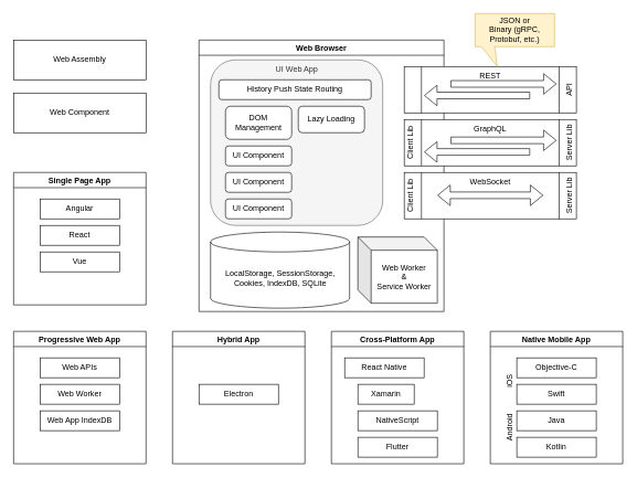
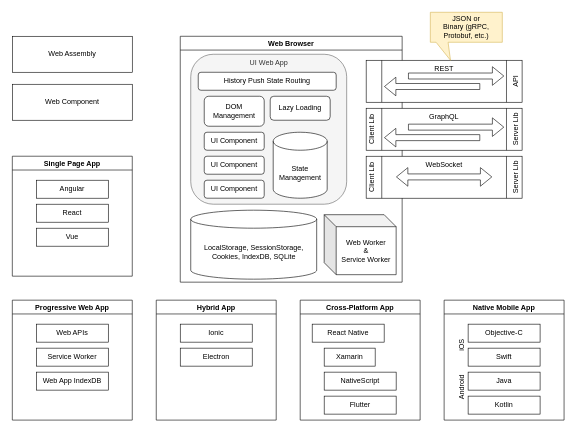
  <mxCell id="0" />
  <mxCell id="1" parent="0" />
  <mxCell id="2" value="Native Mobile App" style="swimlane;" parent="1" vertex="1"><mxGeometry x="740" y="500" width="200" height="200" as="geometry" /></mxCell>
  <mxCell id="3" value="Objective-C" style="rounded=0;whiteSpace=wrap;html=1;" parent="2" vertex="1"><mxGeometry x="40" y="40" width="120" height="30" as="geometry" /></mxCell>
  <mxCell id="4" value="Swift" style="rounded=0;whiteSpace=wrap;html=1;" parent="2" vertex="1"><mxGeometry x="40" y="80" width="120" height="30" as="geometry" /></mxCell>
  <mxCell id="5" value="Java" style="rounded=0;whiteSpace=wrap;html=1;" parent="2" vertex="1"><mxGeometry x="40" y="120" width="120" height="30" as="geometry" /></mxCell>
  <mxCell id="6" value="Kotlin" style="rounded=0;whiteSpace=wrap;html=1;" parent="2" vertex="1"><mxGeometry x="40" y="160" width="120" height="30" as="geometry" /></mxCell>
  <mxCell id="7" value="iOS" style="text;html=1;strokeColor=none;fillColor=none;align=center;verticalAlign=middle;whiteSpace=wrap;rounded=0;rotation=-90;" parent="2" vertex="1"><mxGeometry y="60" width="60" height="30" as="geometry" /></mxCell>
  <mxCell id="8" value="Android" style="text;html=1;strokeColor=none;fillColor=none;align=center;verticalAlign=middle;whiteSpace=wrap;rounded=0;rotation=-90;" parent="2" vertex="1"><mxGeometry y="130" width="60" height="30" as="geometry" /></mxCell>
  <mxCell id="9" value="Single Page App" style="swimlane;" parent="1" vertex="1"><mxGeometry x="20" y="260" width="200" height="200" as="geometry" /></mxCell>
  <mxCell id="10" value="Angular" style="rounded=0;whiteSpace=wrap;html=1;" parent="9" vertex="1"><mxGeometry x="40" y="40" width="120" height="30" as="geometry" /></mxCell>
  <mxCell id="11" value="React" style="rounded=0;whiteSpace=wrap;html=1;" parent="9" vertex="1"><mxGeometry x="40" y="80" width="120" height="30" as="geometry" /></mxCell>
  <mxCell id="12" value="Vue" style="rounded=0;whiteSpace=wrap;html=1;" parent="9" vertex="1"><mxGeometry x="40" y="120" width="120" height="30" as="geometry" /></mxCell>
  <mxCell id="13" value="Hybrid App" style="swimlane;" parent="1" vertex="1"><mxGeometry x="260" y="500" width="200" height="200" as="geometry" /></mxCell>
+ <mxCell id="14" value="Ionic" style="rounded=0;whiteSpace=wrap;html=1;" parent="13" vertex="1"><mxGeometry x="40" y="40" width="120" height="30" as="geometry" /></mxCell>
  <mxCell id="15" value="Electron" style="rounded=0;whiteSpace=wrap;html=1;" parent="13" vertex="1"><mxGeometry x="40" y="80" width="120" height="30" as="geometry" /></mxCell>
  <mxCell id="16" value="Cross-Platform App" style="swimlane;" parent="1" vertex="1"><mxGeometry x="500" y="500" width="200" height="200" as="geometry" /></mxCell>
  <mxCell id="17" value="React Native" style="rounded=0;whiteSpace=wrap;html=1;" parent="16" vertex="1"><mxGeometry x="20" y="40" width="120" height="30" as="geometry" /></mxCell>
  <mxCell id="18" value="Xamarin" style="rounded=0;whiteSpace=wrap;html=1;" parent="16" vertex="1"><mxGeometry x="40" y="80" width="85" height="30" as="geometry" /></mxCell>
  <mxCell id="19" value="NativeScript" style="rounded=0;whiteSpace=wrap;html=1;" parent="16" vertex="1"><mxGeometry x="40" y="120" width="120" height="30" as="geometry" /></mxCell>
  <mxCell id="20" value="Flutter" style="rounded=0;whiteSpace=wrap;html=1;" parent="16" vertex="1"><mxGeometry x="40" y="160" width="120" height="30" as="geometry" /></mxCell>
  <mxCell id="21" value="Progressive Web App" style="swimlane;" parent="1" vertex="1"><mxGeometry x="20" y="500" width="200" height="200" as="geometry" /></mxCell>
  <mxCell id="22" value="Web APIs" style="rounded=0;whiteSpace=wrap;html=1;" parent="21" vertex="1"><mxGeometry x="40" y="40" width="120" height="30" as="geometry" /></mxCell>
- <mxCell id="23" value="Web Worker" style="rounded=0;whiteSpace=wrap;html=1;" parent="21" vertex="1"><mxGeometry x="40" y="80" width="120" height="30" as="geometry" /></mxCell>
+ <mxCell id="23" value="Service Worker" style="rounded=0;whiteSpace=wrap;html=1;" parent="21" vertex="1"><mxGeometry x="40" y="80" width="120" height="30" as="geometry" /></mxCell>
  <mxCell id="24" value="Web App IndexDB" style="rounded=0;whiteSpace=wrap;html=1;" parent="21" vertex="1"><mxGeometry x="40" y="120" width="120" height="30" as="geometry" /></mxCell>
  <mxCell id="25" value="Web Component" style="rounded=0;whiteSpace=wrap;html=1;" parent="1" vertex="1"><mxGeometry x="20" y="140" width="200" height="60" as="geometry" /></mxCell>
  <mxCell id="26" value="Web Browser" style="swimlane;" parent="1" vertex="1"><mxGeometry x="300" y="60" width="370" height="410" as="geometry" /></mxCell>
  <mxCell id="27" value="UI Web App" style="rounded=1;whiteSpace=wrap;html=1;verticalAlign=top;fillColor=#f5f5f5;fontColor=#333333;strokeColor=#666666;" parent="26" vertex="1"><mxGeometry x="17.5" y="30" width="260" height="250" as="geometry" /></mxCell>
  <mxCell id="28" value="UI Component" style="rounded=1;whiteSpace=wrap;html=1;" parent="26" vertex="1"><mxGeometry x="40" y="160" width="100" height="30" as="geometry" /></mxCell>
  <mxCell id="29" value="UI Component" style="rounded=1;whiteSpace=wrap;html=1;" parent="26" vertex="1"><mxGeometry x="40" y="200" width="100" height="30" as="geometry" /></mxCell>
  <mxCell id="30" value="UI Component" style="rounded=1;whiteSpace=wrap;html=1;" parent="26" vertex="1"><mxGeometry x="40" y="240" width="100" height="30" as="geometry" /></mxCell>
  <mxCell id="31" value="History Push State Routing" style="rounded=1;whiteSpace=wrap;html=1;" parent="26" vertex="1"><mxGeometry x="30" y="60" width="230" height="30" as="geometry" /></mxCell>
+ <mxCell id="32" value="State Management" style="shape=cylinder3;whiteSpace=wrap;html=1;boundedLbl=1;backgroundOutline=1;size=15;" parent="26" vertex="1"><mxGeometry x="155" y="160" width="90" height="110" as="geometry" /></mxCell>
  <mxCell id="33" value="LocalStorage, SessionStorage, &lt;br&gt;Cookies, IndexDB, SQLite" style="shape=cylinder3;whiteSpace=wrap;html=1;boundedLbl=1;backgroundOutline=1;size=15;" parent="26" vertex="1"><mxGeometry x="17.5" y="290" width="210" height="115" as="geometry" /></mxCell>
  <mxCell id="34" value="DOM Management" style="rounded=1;whiteSpace=wrap;html=1;" parent="26" vertex="1"><mxGeometry x="40" y="100" width="100" height="50" as="geometry" /></mxCell>
  <mxCell id="35" value="Lazy Loading" style="rounded=1;whiteSpace=wrap;html=1;" parent="26" vertex="1"><mxGeometry x="150" y="100" width="100" height="40" as="geometry" /></mxCell>
  <mxCell id="36" value="Web Worker&lt;br&gt;&amp;amp;&lt;br&gt;Service Worker" style="shape=cube;whiteSpace=wrap;html=1;boundedLbl=1;backgroundOutline=1;darkOpacity=0.05;darkOpacity2=0.1;" parent="26" vertex="1"><mxGeometry x="240" y="297.5" width="120" height="100" as="geometry" /></mxCell>
  <mxCell id="37" value="" style="group" parent="1" connectable="0" vertex="1"><mxGeometry x="610" y="100" width="280" height="70" as="geometry" /></mxCell>
  <mxCell id="38" value="REST" style="shape=process;whiteSpace=wrap;html=1;backgroundOutline=1;verticalAlign=top;" parent="37" vertex="1"><mxGeometry width="260" height="70" as="geometry" /></mxCell>
  <mxCell id="39" value="" style="shape=flexArrow;endArrow=classic;html=1;rounded=0;" parent="37" edge="1"><mxGeometry width="50" height="50" relative="1" as="geometry"><mxPoint x="70" y="26.25" as="sourcePoint" /><mxPoint x="230" y="26.25" as="targetPoint" /></mxGeometry></mxCell>
  <mxCell id="40" value="" style="shape=flexArrow;endArrow=classic;html=1;rounded=0;" parent="37" edge="1"><mxGeometry width="50" height="50" relative="1" as="geometry"><mxPoint x="190" y="43.75" as="sourcePoint" /><mxPoint x="30" y="43.75" as="targetPoint" /></mxGeometry></mxCell>
  <mxCell id="41" value="API" style="text;html=1;strokeColor=none;fillColor=none;align=center;verticalAlign=middle;whiteSpace=wrap;rounded=0;rotation=270;" parent="37" vertex="1"><mxGeometry x="220" y="20" width="60" height="30" as="geometry" /></mxCell>
  <mxCell id="42" value="" style="group" parent="1" connectable="0" vertex="1"><mxGeometry x="610" y="260" width="280" height="70" as="geometry" /></mxCell>
  <mxCell id="43" value="" style="group" parent="42" connectable="0" vertex="1"><mxGeometry x="-5.0" width="285" height="70" as="geometry" /></mxCell>
  <mxCell id="44" value="" style="group" parent="43" connectable="0" vertex="1"><mxGeometry width="270" height="70" as="geometry" /></mxCell>
  <mxCell id="45" value="WebSocket" style="shape=process;whiteSpace=wrap;html=1;backgroundOutline=1;verticalAlign=top;" parent="44" vertex="1"><mxGeometry x="5.0" width="260" height="70" as="geometry" /></mxCell>
  <mxCell id="46" value="" style="shape=flexArrow;endArrow=classic;startArrow=classic;html=1;rounded=0;" parent="44" edge="1"><mxGeometry width="100" height="100" relative="1" as="geometry"><mxPoint x="55.0" y="34.5" as="sourcePoint" /><mxPoint x="215" y="34.5" as="targetPoint" /></mxGeometry></mxCell>
  <mxCell id="47" value="Client Lib" style="text;html=1;strokeColor=none;fillColor=none;align=center;verticalAlign=middle;whiteSpace=wrap;rounded=0;rotation=270;" parent="44" vertex="1"><mxGeometry x="-15.0" y="20" width="60" height="30" as="geometry" /></mxCell>
  <mxCell id="48" value="Server Lib" style="text;html=1;strokeColor=none;fillColor=none;align=center;verticalAlign=middle;whiteSpace=wrap;rounded=0;rotation=270;" parent="44" vertex="1"><mxGeometry x="225" y="20" width="60" height="30" as="geometry" /></mxCell>
  <mxCell id="49" value="" style="group" parent="1" connectable="0" vertex="1"><mxGeometry x="610" y="180" width="280" height="70" as="geometry" /></mxCell>
  <mxCell id="50" value="" style="group" parent="49" connectable="0" vertex="1"><mxGeometry x="-5.0" width="285" height="70" as="geometry" /></mxCell>
  <mxCell id="51" value="" style="group" parent="50" connectable="0" vertex="1"><mxGeometry width="270" height="70" as="geometry" /></mxCell>
  <mxCell id="52" value="GraphQL" style="shape=process;whiteSpace=wrap;html=1;backgroundOutline=1;verticalAlign=top;" parent="51" vertex="1"><mxGeometry x="5.0" width="260" height="70" as="geometry" /></mxCell>
  <mxCell id="53" value="Client Lib" style="text;html=1;strokeColor=none;fillColor=none;align=center;verticalAlign=middle;whiteSpace=wrap;rounded=0;rotation=270;" parent="51" vertex="1"><mxGeometry x="-15.0" y="20" width="60" height="30" as="geometry" /></mxCell>
  <mxCell id="54" value="Server Lib" style="text;html=1;strokeColor=none;fillColor=none;align=center;verticalAlign=middle;whiteSpace=wrap;rounded=0;rotation=270;" parent="51" vertex="1"><mxGeometry x="225" y="20" width="60" height="30" as="geometry" /></mxCell>
  <mxCell id="55" value="" style="shape=flexArrow;endArrow=classic;html=1;rounded=0;" parent="51" edge="1"><mxGeometry width="50" height="50" relative="1" as="geometry"><mxPoint x="75" y="31.5" as="sourcePoint" /><mxPoint x="235" y="31.5" as="targetPoint" /></mxGeometry></mxCell>
  <mxCell id="56" value="" style="shape=flexArrow;endArrow=classic;html=1;rounded=0;" parent="51" edge="1"><mxGeometry width="50" height="50" relative="1" as="geometry"><mxPoint x="195" y="49" as="sourcePoint" /><mxPoint x="35" y="49" as="targetPoint" /></mxGeometry></mxCell>
  <mxCell id="57" value="Web Assembly" style="rounded=0;whiteSpace=wrap;html=1;" parent="1" vertex="1"><mxGeometry x="20" y="60" width="200" height="60" as="geometry" /></mxCell>
  <mxCell id="58" value="JSON or&lt;br&gt;Binary (gRPC, Protobuf, etc.)" style="shape=callout;whiteSpace=wrap;html=1;perimeter=calloutPerimeter;fillColor=#fff2cc;strokeColor=#d6b656;position2=0.28;size=30;position=0.08;" parent="1" vertex="1"><mxGeometry x="717" y="20" width="120" height="80" as="geometry" /></mxCell>
